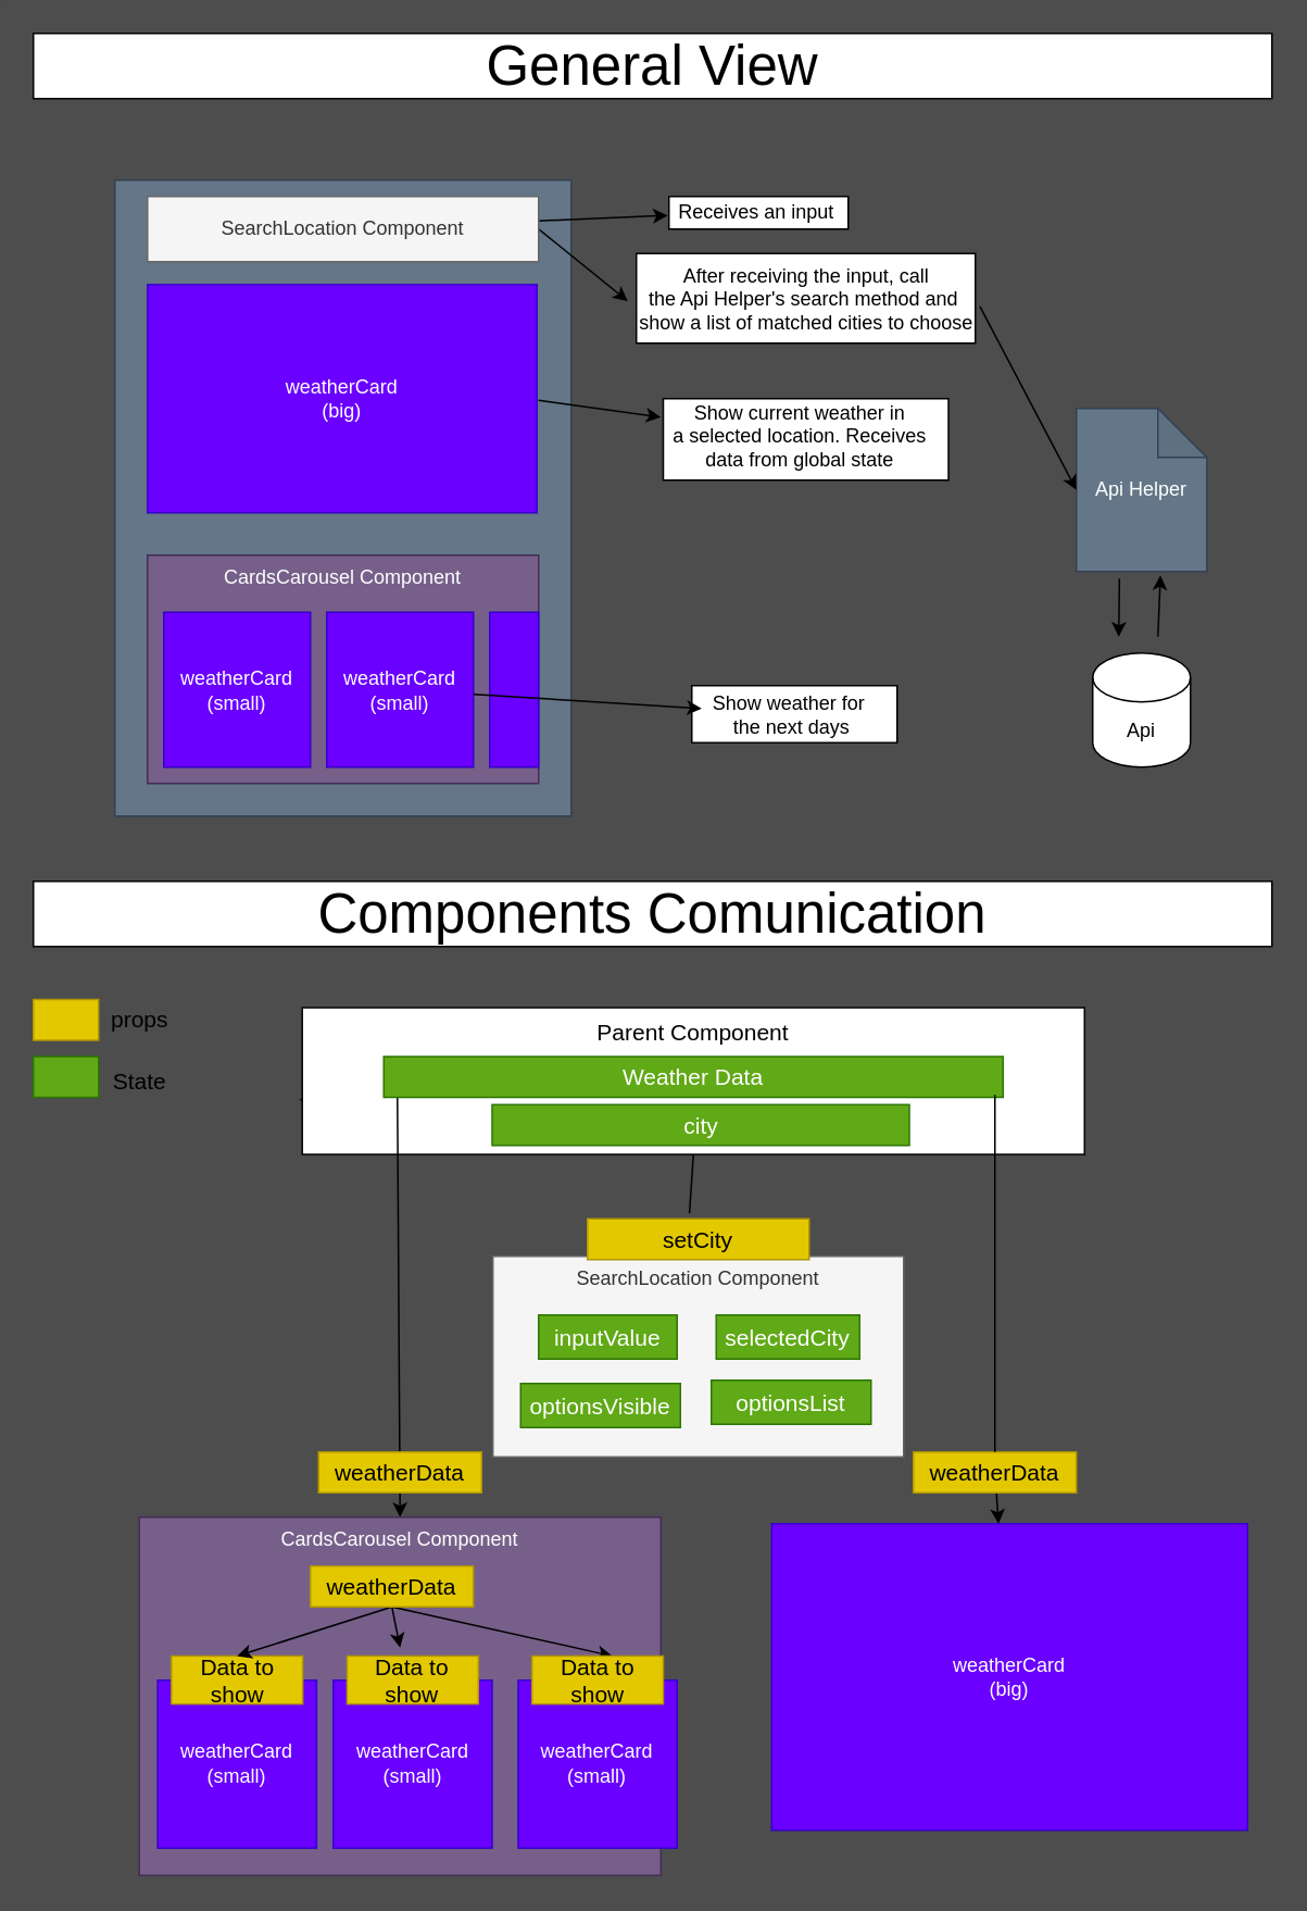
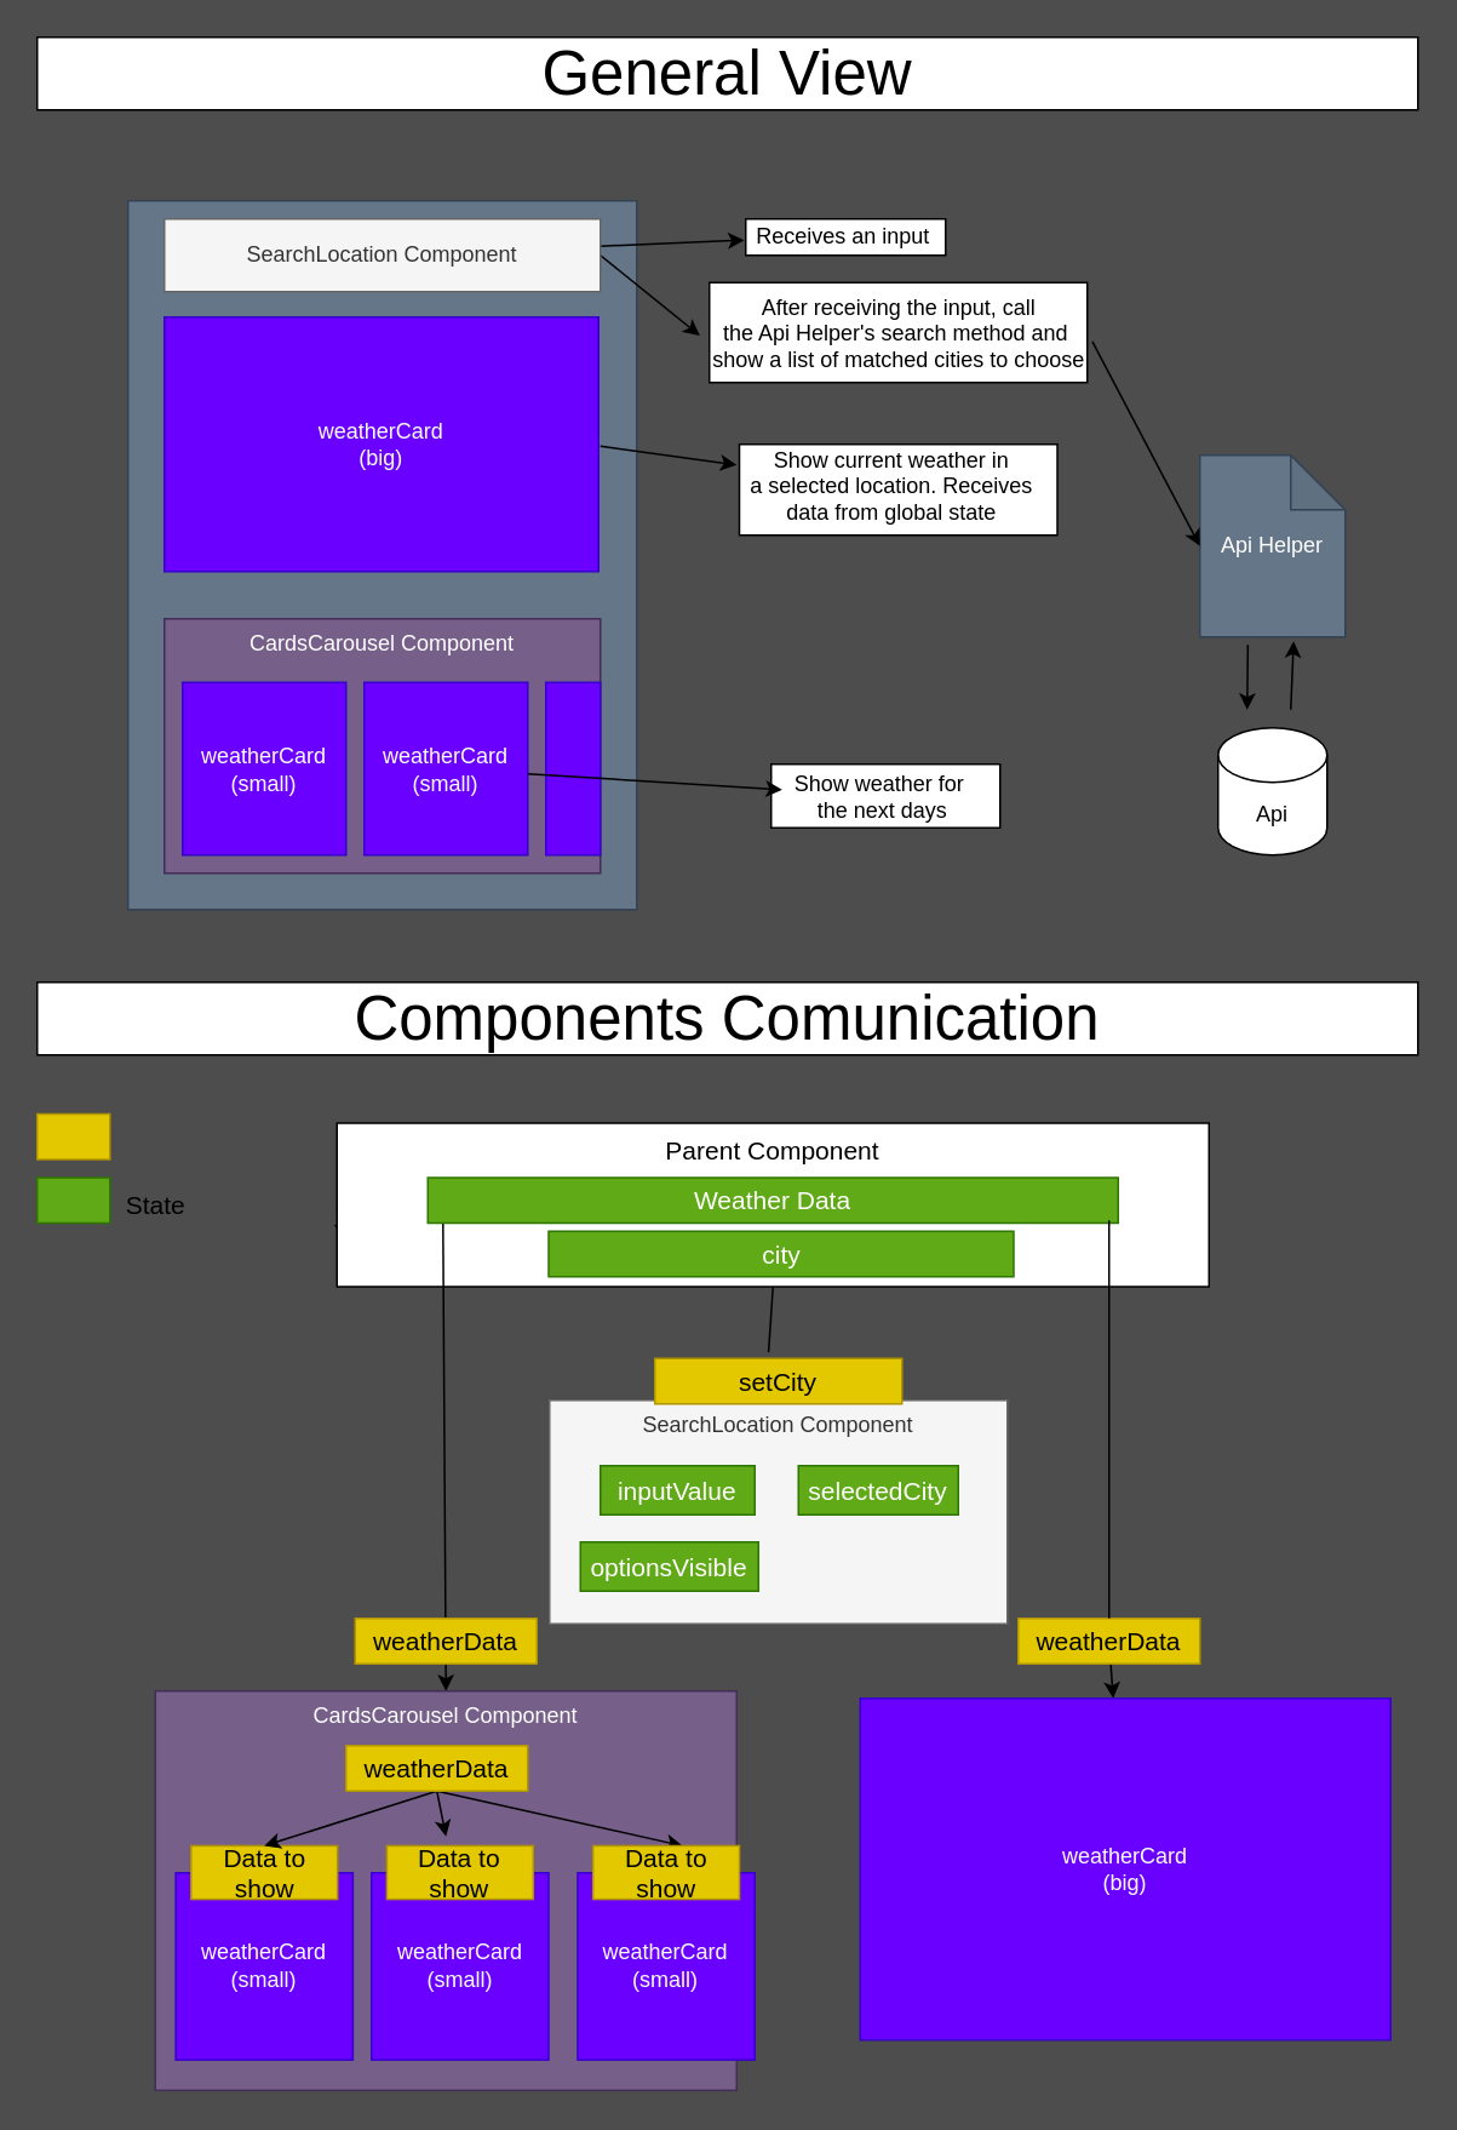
  <mxCell id="0" />
  <mxCell id="1" parent="0" />
  <mxCell id="2" value="" style="rounded=0;whiteSpace=wrap;html=1;" parent="1" vertex="1"><mxGeometry x="424" y="420" width="126" height="35" as="geometry" /></mxCell>
  <mxCell id="3" value="" style="rounded=0;whiteSpace=wrap;html=1;" parent="1" vertex="1"><mxGeometry x="406.5" y="244" width="175" height="50" as="geometry" /></mxCell>
  <mxCell id="4" value="" style="rounded=0;whiteSpace=wrap;html=1;" parent="1" vertex="1"><mxGeometry x="410" y="120" width="110" height="20" as="geometry" /></mxCell>
  <mxCell id="5" value="" style="rounded=0;whiteSpace=wrap;html=1;" parent="1" vertex="1"><mxGeometry x="390" y="155" width="208" height="55" as="geometry" /></mxCell>
  <mxCell id="6" value="" style="rounded=0;whiteSpace=wrap;html=1;spacingBottom=0;fillColor=#647687;strokeColor=#314354;fontColor=#ffffff;" parent="1" vertex="1"><mxGeometry x="70" y="110" width="280" height="390" as="geometry" /></mxCell>
  <mxCell id="7" style="edgeStyle=none;html=1;entryX=-0.007;entryY=0.58;entryDx=0;entryDy=0;entryPerimeter=0;" parent="1" source="9" target="17" edge="1"><mxGeometry relative="1" as="geometry"><mxPoint x="400" y="140" as="targetPoint" /></mxGeometry></mxCell>
  <mxCell id="8" style="edgeStyle=none;html=1;exitX=1;exitY=0.5;exitDx=0;exitDy=0;entryX=-0.006;entryY=0.536;entryDx=0;entryDy=0;entryPerimeter=0;" parent="1" source="9" target="22" edge="1"><mxGeometry relative="1" as="geometry"><mxPoint x="400" y="150" as="targetPoint" /></mxGeometry></mxCell>
  <mxCell id="9" value="SearchLocation Component" style="rounded=0;whiteSpace=wrap;html=1;fillColor=#f5f5f5;strokeColor=#666666;fontColor=#333333;" parent="1" vertex="1"><mxGeometry x="90" y="120" width="240" height="40" as="geometry" /></mxCell>
  <mxCell id="10" style="edgeStyle=none;html=1;exitX=1;exitY=0.5;exitDx=0;exitDy=0;" parent="1" target="18" edge="1"><mxGeometry relative="1" as="geometry"><mxPoint x="400" y="230" as="targetPoint" /><mxPoint x="330" y="245" as="sourcePoint" /></mxGeometry></mxCell>
  <mxCell id="11" value="CardsCarousel Component" style="rounded=0;whiteSpace=wrap;html=1;verticalAlign=top;fillColor=#76608a;fontColor=#ffffff;strokeColor=#432D57;" parent="1" vertex="1"><mxGeometry x="90" y="340" width="240" height="140" as="geometry" /></mxCell>
  <mxCell id="12" value="weatherCard&lt;br&gt;(small)" style="rounded=0;whiteSpace=wrap;html=1;fillColor=#6a00ff;fontColor=#ffffff;strokeColor=#3700CC;" parent="1" vertex="1"><mxGeometry x="100" y="375" width="90" height="95" as="geometry" /></mxCell>
  <mxCell id="13" value="weatherCard&lt;br&gt;(small)" style="rounded=0;whiteSpace=wrap;html=1;fillColor=#6a00ff;fontColor=#ffffff;strokeColor=#3700CC;" parent="1" vertex="1"><mxGeometry x="200" y="375" width="90" height="95" as="geometry" /></mxCell>
  <mxCell id="14" value="" style="rounded=0;whiteSpace=wrap;html=1;fillColor=#6a00ff;fontColor=#ffffff;strokeColor=#3700CC;" parent="1" vertex="1"><mxGeometry x="300" y="375" width="30" height="95" as="geometry" /></mxCell>
  <mxCell id="15" style="edgeStyle=none;html=1;exitX=0.33;exitY=1.044;exitDx=0;exitDy=0;exitPerimeter=0;" parent="1" source="16" edge="1"><mxGeometry relative="1" as="geometry"><mxPoint x="686" y="390" as="targetPoint" /></mxGeometry></mxCell>
  <mxCell id="16" value="Api Helper" style="shape=note;whiteSpace=wrap;html=1;backgroundOutline=1;darkOpacity=0.05;fillColor=#647687;fontColor=#ffffff;strokeColor=#314354;" parent="1" vertex="1"><mxGeometry x="660" y="250" width="80" height="100" as="geometry" /></mxCell>
  <mxCell id="17" value="Receives an input&amp;nbsp;" style="text;html=1;align=center;verticalAlign=middle;resizable=0;points=[];autosize=1;strokeColor=none;fillColor=none;" parent="1" vertex="1"><mxGeometry x="410" y="120" width="110" height="20" as="geometry" /></mxCell>
  <mxCell id="18" value="Show current weather in &lt;br&gt;a selected&amp;nbsp;location. Receives&lt;br&gt;data from global state" style="text;html=1;align=center;verticalAlign=middle;resizable=0;points=[];autosize=1;strokeColor=none;fillColor=none;" parent="1" vertex="1"><mxGeometry x="405" y="242" width="170" height="50" as="geometry" /></mxCell>
  <mxCell id="19" style="edgeStyle=none;html=1;" parent="1" source="13" target="20" edge="1"><mxGeometry relative="1" as="geometry"><mxPoint x="420" y="400" as="targetPoint" /><mxPoint x="400" y="470" as="sourcePoint" /></mxGeometry></mxCell>
  <mxCell id="20" value="Show weather for&amp;nbsp;&lt;br&gt;the next days" style="text;html=1;align=center;verticalAlign=middle;resizable=0;points=[];autosize=1;strokeColor=none;fillColor=none;" parent="1" vertex="1"><mxGeometry x="430" y="422.5" width="110" height="30" as="geometry" /></mxCell>
  <mxCell id="21" style="edgeStyle=none;html=1;entryX=0;entryY=0.5;entryDx=0;entryDy=0;entryPerimeter=0;exitX=0.999;exitY=0.608;exitDx=0;exitDy=0;exitPerimeter=0;" parent="1" source="22" target="16" edge="1"><mxGeometry relative="1" as="geometry"><mxPoint x="590" y="200" as="sourcePoint" /></mxGeometry></mxCell>
  <mxCell id="22" value="After receiving the input, call &lt;br&gt;the Api Helper's search method and&amp;nbsp;&lt;br&gt;show a list of matched cities to choose" style="text;html=1;align=center;verticalAlign=middle;resizable=0;points=[];autosize=1;strokeColor=none;fillColor=none;" parent="1" vertex="1"><mxGeometry x="386" y="159.5" width="215" height="46" as="geometry" /></mxCell>
  <mxCell id="23" value="Api" style="shape=cylinder3;whiteSpace=wrap;html=1;boundedLbl=1;backgroundOutline=1;size=15;" parent="1" vertex="1"><mxGeometry x="670" y="400" width="60" height="70" as="geometry" /></mxCell>
  <mxCell id="24" style="edgeStyle=none;html=1;entryX=0.645;entryY=1.024;entryDx=0;entryDy=0;entryPerimeter=0;" parent="1" target="16" edge="1"><mxGeometry relative="1" as="geometry"><mxPoint x="710" y="390" as="sourcePoint" /><mxPoint x="710" y="350" as="targetPoint" /><Array as="points" /></mxGeometry></mxCell>
  <mxCell id="25" value="General View" style="rounded=0;whiteSpace=wrap;html=1;fontSize=34;" parent="1" vertex="1"><mxGeometry x="20" y="20" width="760" height="40" as="geometry" /></mxCell>
  <mxCell id="26" value="Components Comunication" style="rounded=0;whiteSpace=wrap;html=1;fontSize=34;" parent="1" vertex="1"><mxGeometry x="20" y="540" width="760" height="40" as="geometry" /></mxCell>
  <mxCell id="27" value="SearchLocation Component" style="rounded=0;whiteSpace=wrap;html=1;fillColor=#f5f5f5;strokeColor=#666666;fontColor=#333333;horizontal=1;verticalAlign=top;" parent="1" vertex="1"><mxGeometry x="302" y="770" width="252" height="123" as="geometry" /></mxCell>
  <mxCell id="28" value="" style="rounded=0;whiteSpace=wrap;html=1;fontSize=14;fillColor=#e3c800;fontColor=#000000;strokeColor=#B09500;" parent="1" vertex="1"><mxGeometry x="20" y="612.5" width="40" height="25" as="geometry" /></mxCell>
- <mxCell id="29" value="props" style="text;html=1;align=center;verticalAlign=middle;resizable=0;points=[];autosize=1;strokeColor=none;fillColor=none;fontSize=14;" parent="1" vertex="1"><mxGeometry x="60" y="615" width="50" height="20" as="geometry" /></mxCell>
  <mxCell id="30" value="" style="rounded=0;whiteSpace=wrap;html=1;fontSize=34;fillColor=#60a917;strokeColor=#2D7600;fontColor=#ffffff;" parent="1" vertex="1"><mxGeometry x="20" y="647.5" width="40" height="25" as="geometry" /></mxCell>
  <mxCell id="31" value="State" style="text;html=1;align=center;verticalAlign=middle;resizable=0;points=[];autosize=1;strokeColor=none;fillColor=none;fontSize=14;" parent="1" vertex="1"><mxGeometry x="60" y="652.5" width="50" height="20" as="geometry" /></mxCell>
  <mxCell id="32" style="edgeStyle=none;html=1;exitX=0;exitY=0.5;exitDx=0;exitDy=0;fontSize=14;" parent="1" source="33" edge="1"><mxGeometry relative="1" as="geometry"><mxPoint x="190" y="681" as="targetPoint" /></mxGeometry></mxCell>
  <mxCell id="33" value="Parent Component" style="rounded=0;whiteSpace=wrap;html=1;fontSize=14;verticalAlign=top;" parent="1" vertex="1"><mxGeometry x="185" y="617.5" width="480" height="90" as="geometry" /></mxCell>
  <mxCell id="34" style="edgeStyle=none;html=1;entryX=0.5;entryY=0;entryDx=0;entryDy=0;fontSize=14;exitX=0.022;exitY=0.98;exitDx=0;exitDy=0;exitPerimeter=0;" parent="1" source="36" target="38" edge="1"><mxGeometry relative="1" as="geometry"><mxPoint x="245" y="680" as="sourcePoint" /></mxGeometry></mxCell>
  <mxCell id="35" style="edgeStyle=none;html=1;exitX=0.5;exitY=1;exitDx=0;exitDy=0;entryX=0.46;entryY=-0.136;entryDx=0;entryDy=0;entryPerimeter=0;endArrow=none;" parent="1" source="33" target="47" edge="1"><mxGeometry relative="1" as="geometry"><mxPoint x="391" y="742" as="targetPoint" /></mxGeometry></mxCell>
  <mxCell id="36" value="Weather Data" style="rounded=0;whiteSpace=wrap;html=1;fontSize=14;fillColor=#60a917;strokeColor=#2D7600;fontColor=#ffffff;" parent="1" vertex="1"><mxGeometry x="235" y="647.5" width="380" height="25" as="geometry" /></mxCell>
  <mxCell id="37" value="inputValue" style="rounded=0;whiteSpace=wrap;html=1;fontSize=14;fillColor=#60a917;strokeColor=#2D7600;fontColor=#ffffff;" parent="1" vertex="1"><mxGeometry x="330" y="806" width="85" height="27" as="geometry" /></mxCell>
  <mxCell id="38" value="CardsCarousel Component" style="rounded=0;whiteSpace=wrap;html=1;verticalAlign=top;fillColor=#76608a;fontColor=#ffffff;strokeColor=#432D57;" parent="1" vertex="1"><mxGeometry x="85" y="930" width="320" height="219.7" as="geometry" /></mxCell>
  <mxCell id="39" value="weatherCard&lt;br&gt;(small)" style="rounded=0;whiteSpace=wrap;html=1;fillColor=#6a00ff;fontColor=#ffffff;strokeColor=#3700CC;aspect=fixed;container=1;" parent="1" vertex="1"><mxGeometry x="96.24" y="1030" width="97.52" height="102.94" as="geometry" /></mxCell>
  <mxCell id="40" value="Data to show" style="rounded=0;whiteSpace=wrap;html=1;fontSize=14;fillColor=#e3c800;fontColor=#000000;strokeColor=#B09500;rotation=0;container=0;" parent="39" vertex="1"><mxGeometry x="8.48" y="-14.86" width="80.55" height="29.41" as="geometry" /></mxCell>
  <mxCell id="41" style="edgeStyle=none;html=1;exitX=0.5;exitY=1;exitDx=0;exitDy=0;entryX=0.5;entryY=0;entryDx=0;entryDy=0;fontSize=14;" parent="1" source="44" target="40" edge="1"><mxGeometry relative="1" as="geometry" /></mxCell>
  <mxCell id="42" style="edgeStyle=none;html=1;exitX=0.5;exitY=1;exitDx=0;exitDy=0;fontSize=14;" parent="1" source="44" edge="1"><mxGeometry relative="1" as="geometry"><mxPoint x="245" y="1010" as="targetPoint" /></mxGeometry></mxCell>
  <mxCell id="43" style="edgeStyle=none;html=1;exitX=0.5;exitY=1;exitDx=0;exitDy=0;entryX=0.5;entryY=0;entryDx=0;entryDy=0;fontSize=14;" parent="1" source="44" edge="1"><mxGeometry relative="1" as="geometry"><mxPoint x="375.235" y="1015.14" as="targetPoint" /></mxGeometry></mxCell>
  <mxCell id="44" value="weatherData" style="rounded=0;whiteSpace=wrap;html=1;fontSize=14;fillColor=#e3c800;fontColor=#000000;strokeColor=#B09500;" parent="1" vertex="1"><mxGeometry x="190" y="960" width="100" height="25" as="geometry" /></mxCell>
  <mxCell id="45" value="weatherData" style="rounded=0;whiteSpace=wrap;html=1;fontSize=14;fillColor=#e3c800;fontColor=#000000;strokeColor=#B09500;" parent="1" vertex="1"><mxGeometry x="195" y="890" width="100" height="25" as="geometry" /></mxCell>
  <mxCell id="46" value="weatherCard&lt;br&gt;(big)" style="rounded=0;whiteSpace=wrap;html=1;fillColor=#6a00ff;fontColor=#ffffff;strokeColor=#3700CC;container=1;" parent="1" vertex="1"><mxGeometry x="473" y="934" width="292" height="188" as="geometry" /></mxCell>
  <mxCell id="47" value="setCity" style="rounded=0;whiteSpace=wrap;html=1;fontSize=14;fillColor=#e3c800;fontColor=#000000;strokeColor=#B09500;" parent="1" vertex="1"><mxGeometry x="360" y="747" width="136" height="25" as="geometry" /></mxCell>
  <mxCell id="48" style="edgeStyle=none;html=1;" edge="1" parent="1" source="49" target="46"><mxGeometry relative="1" as="geometry" /></mxCell>
  <mxCell id="49" value="weatherData" style="rounded=0;whiteSpace=wrap;html=1;fontSize=14;fillColor=#e3c800;fontColor=#000000;strokeColor=#B09500;" parent="1" vertex="1"><mxGeometry x="560" y="890" width="100" height="25" as="geometry" /></mxCell>
  <mxCell id="50" value="" style="edgeStyle=none;html=1;entryX=0.5;entryY=0;entryDx=0;entryDy=0;fontSize=14;endArrow=none;" parent="1" target="49" edge="1"><mxGeometry relative="1" as="geometry"><mxPoint x="610" y="671" as="sourcePoint" /><mxPoint x="605" y="930" as="targetPoint" /></mxGeometry></mxCell>
  <mxCell id="51" value="weatherCard&lt;br&gt;(big)" style="rounded=0;whiteSpace=wrap;html=1;fillColor=#6a00ff;fontColor=#ffffff;strokeColor=#3700CC;" parent="1" vertex="1"><mxGeometry x="90" y="174" width="239" height="140" as="geometry" /></mxCell>
  <mxCell id="52" value="city" style="rounded=0;whiteSpace=wrap;html=1;fontSize=14;fillColor=#60a917;strokeColor=#2D7600;fontColor=#ffffff;" parent="1" vertex="1"><mxGeometry x="301.5" y="677" width="256" height="25" as="geometry" /></mxCell>
  <mxCell id="53" value="selectedCity" style="rounded=0;whiteSpace=wrap;html=1;fontSize=14;fillColor=#60a917;strokeColor=#2D7600;fontColor=#ffffff;" parent="1" vertex="1"><mxGeometry x="439" y="806" width="88" height="27" as="geometry" /></mxCell>
  <mxCell id="54" value="optionsVisible" style="rounded=0;whiteSpace=wrap;html=1;fontSize=14;fillColor=#60a917;strokeColor=#2D7600;fontColor=#ffffff;" parent="1" vertex="1"><mxGeometry x="319" y="848" width="98" height="27" as="geometry" /></mxCell>
- <mxCell id="55" value="optionsList" style="rounded=0;whiteSpace=wrap;html=1;fontSize=14;fillColor=#60a917;strokeColor=#2D7600;fontColor=#ffffff;" parent="1" vertex="1"><mxGeometry x="436" y="846" width="98" height="27" as="geometry" /></mxCell>
  <mxCell id="56" value="weatherCard&lt;br&gt;(small)" style="rounded=0;whiteSpace=wrap;html=1;fillColor=#6a00ff;fontColor=#ffffff;strokeColor=#3700CC;aspect=fixed;container=1;" vertex="1" parent="1"><mxGeometry x="203.98" y="1030" width="97.52" height="102.94" as="geometry" /></mxCell>
  <mxCell id="57" value="Data to show" style="rounded=0;whiteSpace=wrap;html=1;fontSize=14;fillColor=#e3c800;fontColor=#000000;strokeColor=#B09500;rotation=0;container=0;" vertex="1" parent="56"><mxGeometry x="8.48" y="-14.86" width="80.55" height="29.41" as="geometry" /></mxCell>
  <mxCell id="58" value="weatherCard&lt;br&gt;(small)" style="rounded=0;whiteSpace=wrap;html=1;fillColor=#6a00ff;fontColor=#ffffff;strokeColor=#3700CC;aspect=fixed;container=1;" vertex="1" parent="1"><mxGeometry x="317.48" y="1030" width="97.52" height="102.94" as="geometry" /></mxCell>
  <mxCell id="59" value="Data to show" style="rounded=0;whiteSpace=wrap;html=1;fontSize=14;fillColor=#e3c800;fontColor=#000000;strokeColor=#B09500;rotation=0;container=0;" vertex="1" parent="58"><mxGeometry x="8.48" y="-14.86" width="80.55" height="29.41" as="geometry" /></mxCell>
